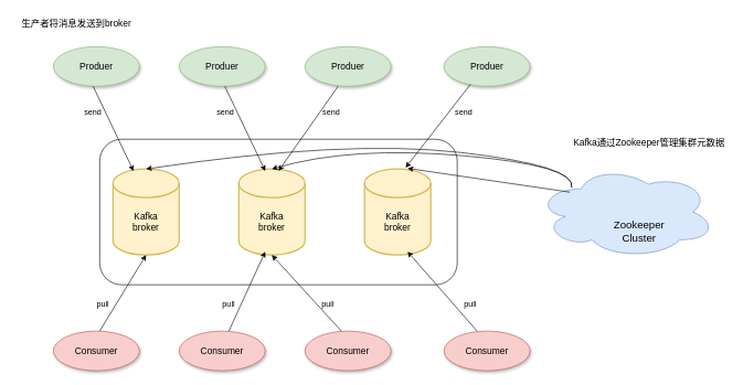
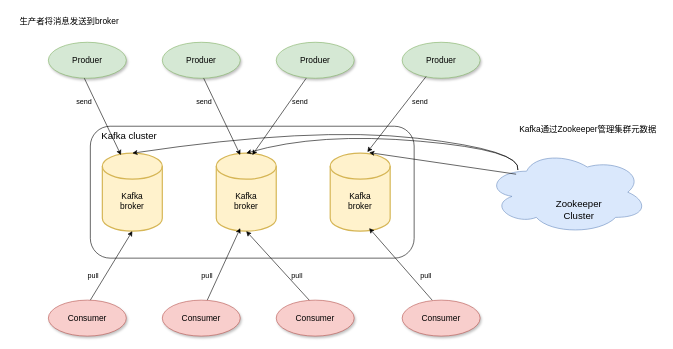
  <mxCell id="0" />
  <mxCell id="1" parent="0" />
  <mxCell id="2" value="" style="rounded=1;whiteSpace=wrap;html=1;" vertex="1" parent="1"><mxGeometry x="150" y="210" width="540" height="220" as="geometry" /></mxCell>
  <mxCell id="3" value="" style="strokeWidth=2;html=1;shape=mxgraph.flowchart.database;whiteSpace=wrap;fillColor=#fff2cc;strokeColor=#d6b656;shadow=0;" vertex="1" parent="1"><mxGeometry x="170" y="255" width="100" height="130" as="geometry" /></mxCell>
+ <mxCell id="4" value="&lt;font style=&quot;font-size: 16px&quot;&gt;Kafka cluster&lt;/font&gt;" style="text;html=1;strokeColor=none;fillColor=none;align=center;verticalAlign=middle;whiteSpace=wrap;rounded=0;" vertex="1" parent="1"><mxGeometry x="160" y="210" width="110" height="30" as="geometry" /></mxCell>
  <mxCell id="5" value="&lt;font style=&quot;font-size: 14px&quot;&gt;Kafka&lt;br&gt;broker&lt;/font&gt;" style="text;html=1;strokeColor=none;fillColor=none;align=center;verticalAlign=middle;whiteSpace=wrap;rounded=0;" vertex="1" parent="1"><mxGeometry x="190" y="310" width="60" height="50" as="geometry" /></mxCell>
  <mxCell id="6" value="" style="strokeWidth=2;html=1;shape=mxgraph.flowchart.database;whiteSpace=wrap;fillColor=#fff2cc;strokeColor=#d6b656;" vertex="1" parent="1"><mxGeometry x="550" y="255" width="100" height="130" as="geometry" /></mxCell>
  <mxCell id="7" value="&lt;font style=&quot;font-size: 14px&quot;&gt;Kafka&lt;br&gt;broker&lt;/font&gt;" style="text;html=1;strokeColor=none;fillColor=none;align=center;verticalAlign=middle;whiteSpace=wrap;rounded=0;" vertex="1" parent="1"><mxGeometry x="570" y="310" width="60" height="50" as="geometry" /></mxCell>
  <mxCell id="8" value="" style="strokeWidth=2;html=1;shape=mxgraph.flowchart.database;whiteSpace=wrap;fillColor=#fff2cc;strokeColor=#d6b656;" vertex="1" parent="1"><mxGeometry x="360" y="255" width="100" height="130" as="geometry" /></mxCell>
  <mxCell id="9" value="&lt;font style=&quot;font-size: 14px&quot;&gt;Kafka&lt;br&gt;broker&lt;/font&gt;" style="text;html=1;strokeColor=none;fillColor=none;align=center;verticalAlign=middle;whiteSpace=wrap;rounded=0;" vertex="1" parent="1"><mxGeometry x="380" y="310" width="60" height="50" as="geometry" /></mxCell>
  <mxCell id="10" value="" style="ellipse;whiteSpace=wrap;html=1;fillColor=#d5e8d4;strokeColor=#82b366;shadow=1;" vertex="1" parent="1"><mxGeometry x="80" y="70" width="130" height="60" as="geometry" /></mxCell>
  <mxCell id="11" value="&lt;font style=&quot;font-size: 14px&quot;&gt;Produer&lt;/font&gt;" style="text;html=1;strokeColor=none;fillColor=none;align=center;verticalAlign=middle;whiteSpace=wrap;rounded=0;" vertex="1" parent="1"><mxGeometry x="110" y="90" width="70" height="20" as="geometry" /></mxCell>
  <mxCell id="12" value="" style="ellipse;whiteSpace=wrap;html=1;fillColor=#d5e8d4;strokeColor=#82b366;shadow=1;" vertex="1" parent="1"><mxGeometry x="270" y="70" width="130" height="60" as="geometry" /></mxCell>
  <mxCell id="13" value="&lt;font style=&quot;font-size: 14px&quot;&gt;Produer&lt;/font&gt;" style="text;html=1;strokeColor=none;fillColor=none;align=center;verticalAlign=middle;whiteSpace=wrap;rounded=0;" vertex="1" parent="1"><mxGeometry x="300" y="90" width="70" height="20" as="geometry" /></mxCell>
  <mxCell id="14" value="" style="ellipse;whiteSpace=wrap;html=1;fillColor=#d5e8d4;strokeColor=#82b366;shadow=1;" vertex="1" parent="1"><mxGeometry x="460" y="70" width="130" height="60" as="geometry" /></mxCell>
  <mxCell id="15" value="&lt;font style=&quot;font-size: 14px&quot;&gt;Produer&lt;/font&gt;" style="text;html=1;strokeColor=none;fillColor=none;align=center;verticalAlign=middle;whiteSpace=wrap;rounded=0;" vertex="1" parent="1"><mxGeometry x="490" y="90" width="70" height="20" as="geometry" /></mxCell>
  <mxCell id="16" value="" style="ellipse;whiteSpace=wrap;html=1;fillColor=#d5e8d4;strokeColor=#82b366;shadow=1;" vertex="1" parent="1"><mxGeometry x="670" y="70" width="130" height="60" as="geometry" /></mxCell>
  <mxCell id="17" value="&lt;font style=&quot;font-size: 14px&quot;&gt;Produer&lt;/font&gt;" style="text;html=1;strokeColor=none;fillColor=none;align=center;verticalAlign=middle;whiteSpace=wrap;rounded=0;" vertex="1" parent="1"><mxGeometry x="700" y="90" width="70" height="20" as="geometry" /></mxCell>
  <mxCell id="18" value="" style="endArrow=classic;html=1;entryX=0.31;entryY=0.023;entryDx=0;entryDy=0;entryPerimeter=0;" edge="1" parent="1" target="3"><mxGeometry width="50" height="50" relative="1" as="geometry"><mxPoint x="140" y="130" as="sourcePoint" /><mxPoint x="210" y="270" as="targetPoint" /></mxGeometry></mxCell>
  <mxCell id="19" value="" style="endArrow=classic;html=1;entryX=0.31;entryY=0.023;entryDx=0;entryDy=0;entryPerimeter=0;" edge="1" parent="1"><mxGeometry width="50" height="50" relative="1" as="geometry"><mxPoint x="339" y="130" as="sourcePoint" /><mxPoint x="400" y="257.99" as="targetPoint" /></mxGeometry></mxCell>
  <mxCell id="20" value="" style="endArrow=classic;html=1;" edge="1" parent="1"><mxGeometry width="50" height="50" relative="1" as="geometry"><mxPoint x="510" y="130" as="sourcePoint" /><mxPoint x="420" y="258" as="targetPoint" /></mxGeometry></mxCell>
  <mxCell id="21" value="" style="endArrow=classic;html=1;entryX=0.62;entryY=-0.015;entryDx=0;entryDy=0;entryPerimeter=0;" edge="1" parent="1" target="6"><mxGeometry width="50" height="50" relative="1" as="geometry"><mxPoint x="710" y="127" as="sourcePoint" /><mxPoint x="630" y="255" as="targetPoint" /></mxGeometry></mxCell>
  <mxCell id="22" value="" style="ellipse;whiteSpace=wrap;html=1;fillColor=#f8cecc;strokeColor=#b85450;shadow=1;" vertex="1" parent="1"><mxGeometry x="80" y="500" width="130" height="60" as="geometry" /></mxCell>
  <mxCell id="23" value="&lt;font style=&quot;font-size: 14px&quot;&gt;Consumer&lt;/font&gt;" style="text;html=1;strokeColor=none;fillColor=none;align=center;verticalAlign=middle;whiteSpace=wrap;rounded=0;" vertex="1" parent="1"><mxGeometry x="105" y="520" width="80" height="20" as="geometry" /></mxCell>
  <mxCell id="24" value="" style="ellipse;whiteSpace=wrap;html=1;fillColor=#f8cecc;strokeColor=#b85450;shadow=1;" vertex="1" parent="1"><mxGeometry x="270" y="500" width="130" height="60" as="geometry" /></mxCell>
  <mxCell id="25" value="&lt;font style=&quot;font-size: 14px&quot;&gt;Consumer&lt;/font&gt;" style="text;html=1;strokeColor=none;fillColor=none;align=center;verticalAlign=middle;whiteSpace=wrap;rounded=0;" vertex="1" parent="1"><mxGeometry x="295" y="520" width="80" height="20" as="geometry" /></mxCell>
  <mxCell id="26" value="" style="ellipse;whiteSpace=wrap;html=1;fillColor=#f8cecc;strokeColor=#b85450;shadow=1;" vertex="1" parent="1"><mxGeometry x="460" y="500" width="130" height="60" as="geometry" /></mxCell>
  <mxCell id="27" value="&lt;font style=&quot;font-size: 14px&quot;&gt;Consumer&lt;/font&gt;" style="text;html=1;strokeColor=none;fillColor=none;align=center;verticalAlign=middle;whiteSpace=wrap;rounded=0;" vertex="1" parent="1"><mxGeometry x="485" y="520" width="80" height="20" as="geometry" /></mxCell>
  <mxCell id="28" value="" style="ellipse;whiteSpace=wrap;html=1;fillColor=#f8cecc;strokeColor=#b85450;shadow=1;sketch=0;" vertex="1" parent="1"><mxGeometry x="670" y="500" width="130" height="60" as="geometry" /></mxCell>
  <mxCell id="29" value="&lt;font style=&quot;font-size: 14px&quot;&gt;Consumer&lt;/font&gt;" style="text;html=1;strokeColor=none;fillColor=none;align=center;verticalAlign=middle;whiteSpace=wrap;rounded=0;" vertex="1" parent="1"><mxGeometry x="695" y="520" width="80" height="20" as="geometry" /></mxCell>
  <mxCell id="30" value="send" style="text;html=1;strokeColor=none;fillColor=none;align=center;verticalAlign=middle;whiteSpace=wrap;rounded=0;" vertex="1" parent="1"><mxGeometry x="680" y="160" width="40" height="20" as="geometry" /></mxCell>
  <mxCell id="31" value="send" style="text;html=1;strokeColor=none;fillColor=none;align=center;verticalAlign=middle;whiteSpace=wrap;rounded=0;" vertex="1" parent="1"><mxGeometry x="480" y="160" width="40" height="20" as="geometry" /></mxCell>
  <mxCell id="32" value="send" style="text;html=1;strokeColor=none;fillColor=none;align=center;verticalAlign=middle;whiteSpace=wrap;rounded=0;" vertex="1" parent="1"><mxGeometry x="320" y="160" width="40" height="20" as="geometry" /></mxCell>
  <mxCell id="33" value="send" style="text;html=1;strokeColor=none;fillColor=none;align=center;verticalAlign=middle;whiteSpace=wrap;rounded=0;" vertex="1" parent="1"><mxGeometry x="120" y="160" width="40" height="20" as="geometry" /></mxCell>
  <mxCell id="34" value="" style="endArrow=classic;html=1;entryX=0.5;entryY=1;entryDx=0;entryDy=0;entryPerimeter=0;" edge="1" parent="1" target="3"><mxGeometry width="50" height="50" relative="1" as="geometry"><mxPoint x="150" y="500" as="sourcePoint" /><mxPoint x="200" y="450" as="targetPoint" /></mxGeometry></mxCell>
  <mxCell id="35" value="" style="endArrow=classic;html=1;entryX=0.25;entryY=1;entryDx=0;entryDy=0;" edge="1" parent="1"><mxGeometry width="50" height="50" relative="1" as="geometry"><mxPoint x="345" y="500" as="sourcePoint" /><mxPoint x="400" y="380" as="targetPoint" /></mxGeometry></mxCell>
  <mxCell id="36" value="" style="endArrow=classic;html=1;entryX=0.5;entryY=1;entryDx=0;entryDy=0;entryPerimeter=0;" edge="1" parent="1" target="8"><mxGeometry width="50" height="50" relative="1" as="geometry"><mxPoint x="515" y="500" as="sourcePoint" /><mxPoint x="430" y="390" as="targetPoint" /></mxGeometry></mxCell>
  <mxCell id="37" value="" style="endArrow=classic;html=1;entryX=0.5;entryY=1;entryDx=0;entryDy=0;" edge="1" parent="1"><mxGeometry width="50" height="50" relative="1" as="geometry"><mxPoint x="720" y="500" as="sourcePoint" /><mxPoint x="615" y="380" as="targetPoint" /></mxGeometry></mxCell>
  <mxCell id="38" value="pull" style="text;html=1;strokeColor=none;fillColor=none;align=center;verticalAlign=middle;whiteSpace=wrap;rounded=0;" vertex="1" parent="1"><mxGeometry x="695" y="450" width="30" height="20" as="geometry" /></mxCell>
  <mxCell id="39" value="pull" style="text;html=1;strokeColor=none;fillColor=none;align=center;verticalAlign=middle;whiteSpace=wrap;rounded=0;" vertex="1" parent="1"><mxGeometry x="480" y="450" width="30" height="20" as="geometry" /></mxCell>
  <mxCell id="40" value="pull" style="text;html=1;strokeColor=none;fillColor=none;align=center;verticalAlign=middle;whiteSpace=wrap;rounded=0;" vertex="1" parent="1"><mxGeometry x="330" y="450" width="30" height="20" as="geometry" /></mxCell>
  <mxCell id="41" value="pull" style="text;html=1;strokeColor=none;fillColor=none;align=center;verticalAlign=middle;whiteSpace=wrap;rounded=0;" vertex="1" parent="1"><mxGeometry x="140" y="450" width="30" height="20" as="geometry" /></mxCell>
  <mxCell id="42" value="" style="ellipse;shape=cloud;whiteSpace=wrap;html=1;fillColor=#dae8fc;strokeColor=#6c8ebf;" vertex="1" parent="1"><mxGeometry x="810" y="250" width="270" height="140" as="geometry" /></mxCell>
  <mxCell id="43" value="&lt;font style=&quot;font-size: 16px&quot;&gt;Zookeeper&lt;br&gt;Cluster&lt;/font&gt;" style="text;html=1;strokeColor=none;fillColor=none;align=center;verticalAlign=middle;whiteSpace=wrap;rounded=0;" vertex="1" parent="1"><mxGeometry x="925" y="330" width="80" height="40" as="geometry" /></mxCell>
  <mxCell id="44" value="" style="endArrow=classic;html=1;exitX=0.196;exitY=0.236;exitDx=0;exitDy=0;exitPerimeter=0;entryX=0.5;entryY=0;entryDx=0;entryDy=0;entryPerimeter=0;curved=1;shadow=0;" edge="1" parent="1" source="42" target="3"><mxGeometry width="50" height="50" relative="1" as="geometry"><mxPoint x="880" y="290" as="sourcePoint" /><mxPoint x="670" y="250" as="targetPoint" /><Array as="points"><mxPoint x="870" y="250" /><mxPoint x="520" y="210" /></Array></mxGeometry></mxCell>
  <mxCell id="45" value="" style="endArrow=classic;html=1;exitX=0.196;exitY=0.236;exitDx=0;exitDy=0;exitPerimeter=0;entryX=0.5;entryY=0;entryDx=0;entryDy=0;entryPerimeter=0;curved=1;shadow=0;" edge="1" parent="1" target="8"><mxGeometry width="50" height="50" relative="1" as="geometry"><mxPoint x="862.92" y="283.04" as="sourcePoint" /><mxPoint x="220" y="255" as="targetPoint" /><Array as="points"><mxPoint x="870" y="250" /><mxPoint x="530" y="220" /></Array></mxGeometry></mxCell>
  <mxCell id="46" value="" style="endArrow=classic;html=1;shadow=0;entryX=0.65;entryY=-0.008;entryDx=0;entryDy=0;entryPerimeter=0;" edge="1" parent="1" target="6"><mxGeometry width="50" height="50" relative="1" as="geometry"><mxPoint x="860" y="290" as="sourcePoint" /><mxPoint x="700" y="270" as="targetPoint" /></mxGeometry></mxCell>
  <mxCell id="47" value="&lt;font style=&quot;font-size: 14px&quot;&gt;生产者将消息发送到broker&lt;/font&gt;" style="text;html=1;strokeColor=none;fillColor=none;align=center;verticalAlign=middle;whiteSpace=wrap;rounded=0;shadow=1;sketch=0;" vertex="1" parent="1"><mxGeometry x="20" y="20" width="190" height="30" as="geometry" /></mxCell>
  <mxCell id="48" value="&lt;font style=&quot;font-size: 14px&quot;&gt;Kafka通过Zookeeper管理集群元数据&lt;/font&gt;" style="text;html=1;strokeColor=none;fillColor=none;align=center;verticalAlign=middle;whiteSpace=wrap;rounded=0;shadow=1;sketch=0;" vertex="1" parent="1"><mxGeometry x="860" y="200" width="240" height="30" as="geometry" /></mxCell>
